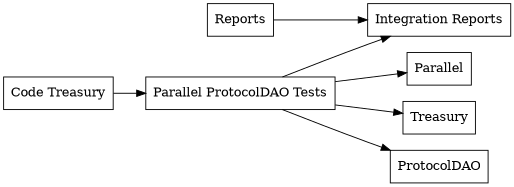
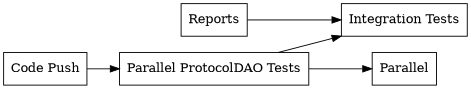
  digraph {
    rankdir=LR
    node [shape=box]
    n1 [label="Parallel ProtocolDAO Tests"]
-   "Code Push" [label="Code Treasury"]
-   "Integration Tests" [label="Integration Reports"]
+   "Code Push"
+   "Integration Tests"
    n4 [label=Parallel]
-   Treasury
-   ProtocolDAO
    Reports
    n1 -> "Integration Tests"
    n1 -> n4
-   n1 -> Treasury
-   n1 -> ProtocolDAO
    "Code Push" -> n1
    Reports -> "Integration Tests"
  }
